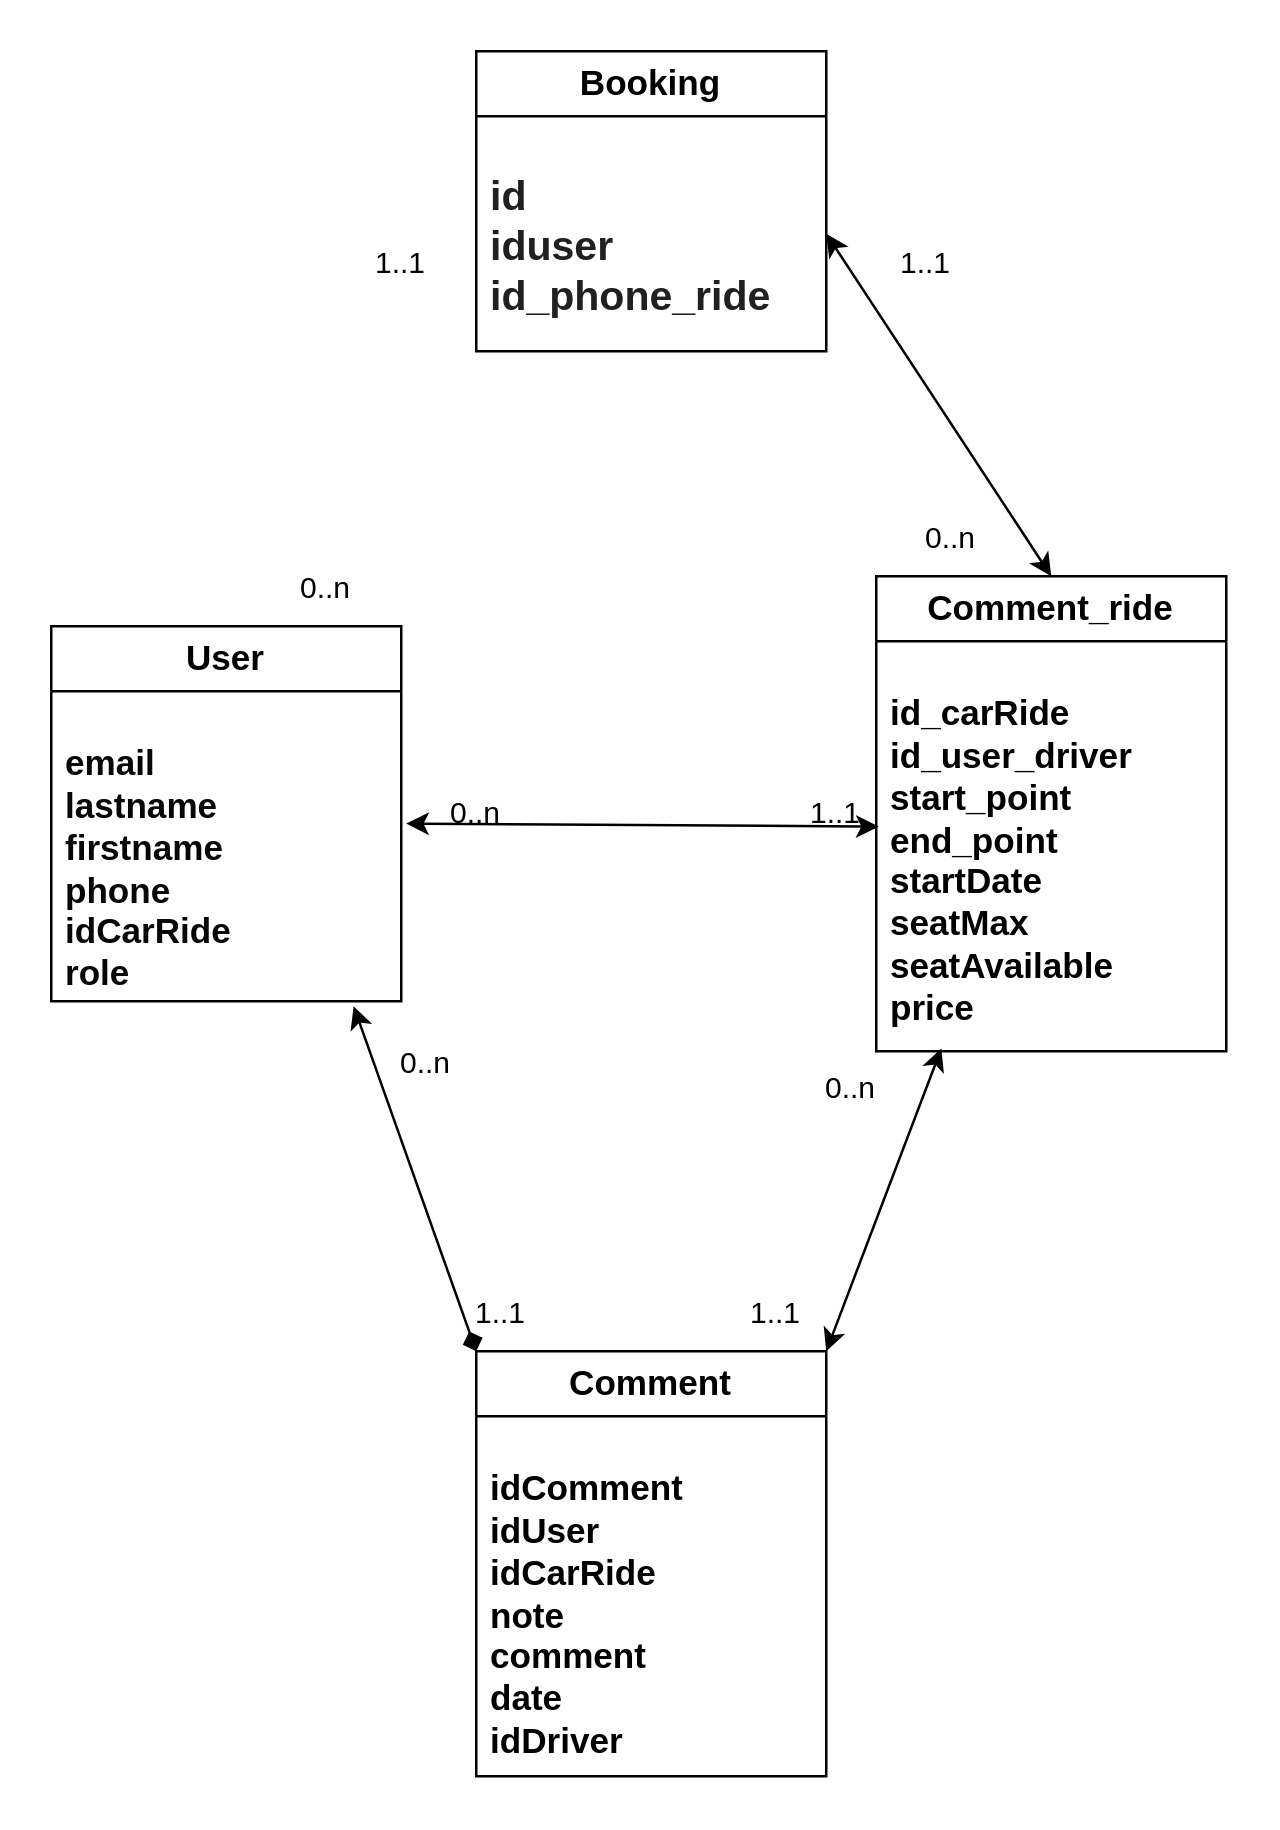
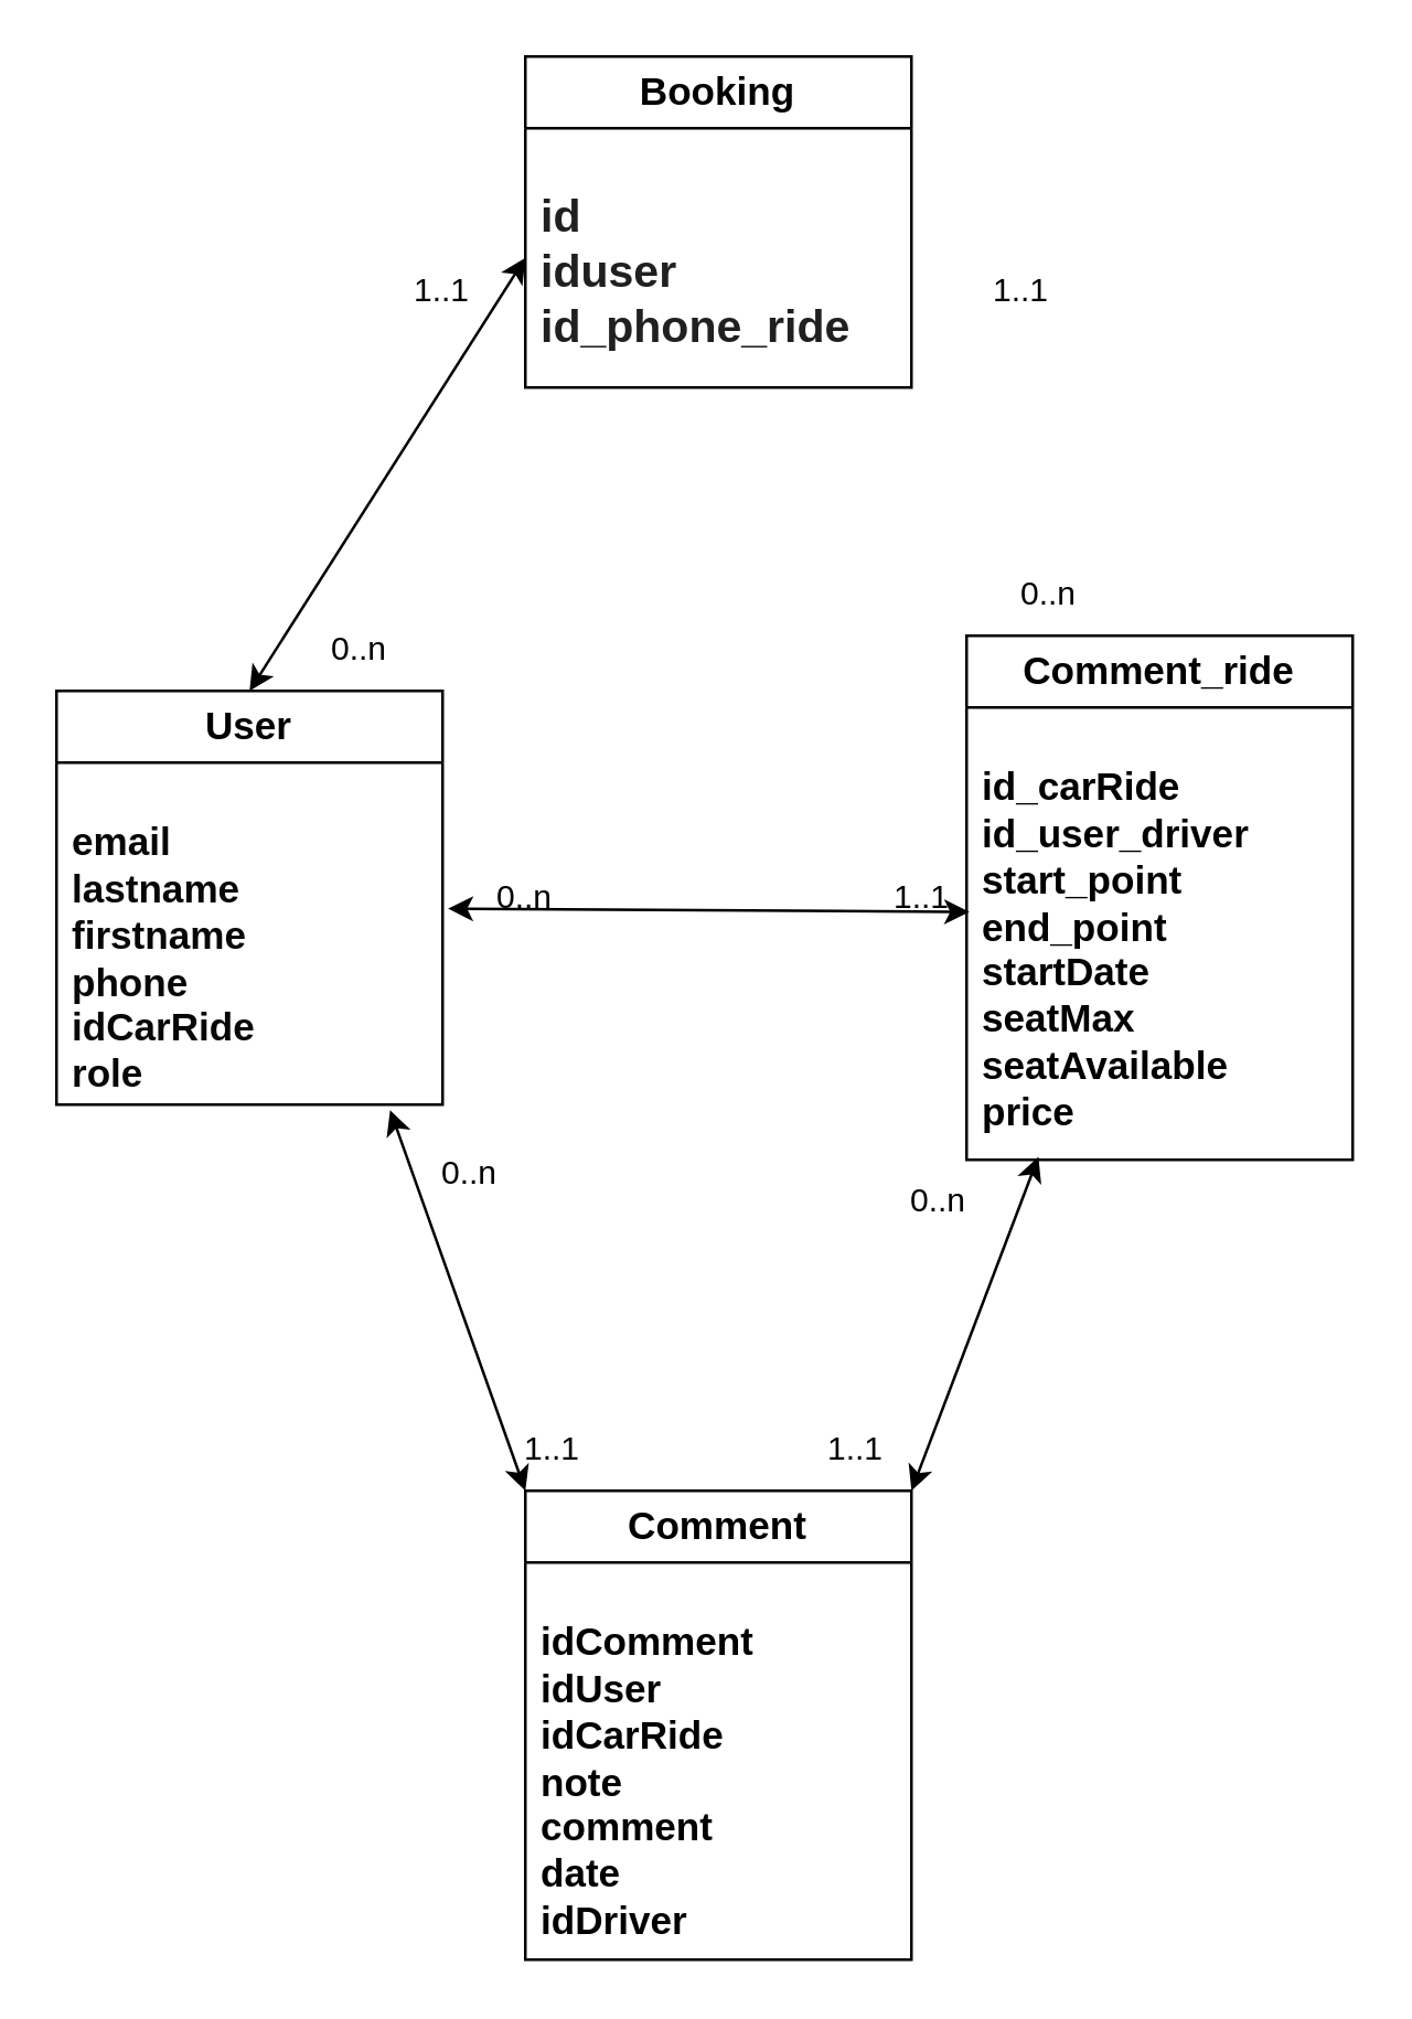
  <mxCell id="0" />
  <mxCell id="1" parent="0" />
  <mxCell id="2" value="&lt;h3&gt;Comment&lt;/h3&gt;" style="swimlane;fontStyle=0;childLayout=stackLayout;horizontal=1;startSize=26;fillColor=none;horizontalStack=0;resizeParent=1;resizeParentMax=0;resizeLast=0;collapsible=1;marginBottom=0;whiteSpace=wrap;html=1;" vertex="1" parent="1"><mxGeometry x="190" y="540" width="140" height="170" as="geometry" /></mxCell>
  <mxCell id="3" value="&lt;div style=&quot;&quot;&gt;&lt;h3 style=&quot;&quot;&gt;&lt;font style=&quot;background-color: rgb(255, 255, 255);&quot; face=&quot;Helvetica&quot;&gt;idComment&lt;br&gt;&lt;/font&gt;&lt;font style=&quot;background-color: rgb(255, 255, 255);&quot; face=&quot;Helvetica&quot;&gt;idUser&lt;br&gt;&lt;/font&gt;&lt;font style=&quot;background-color: rgb(255, 255, 255);&quot; face=&quot;Helvetica&quot;&gt;idCarRide&lt;/font&gt;&lt;br&gt;&lt;font style=&quot;background-color: rgb(255, 255, 255);&quot; face=&quot;Helvetica&quot;&gt;note&lt;/font&gt;&lt;br&gt;&lt;font style=&quot;background-color: rgb(255, 255, 255);&quot; face=&quot;Helvetica&quot;&gt;comment&lt;/font&gt;&lt;br&gt;&lt;font style=&quot;&quot; face=&quot;Helvetica&quot;&gt;&lt;span style=&quot;background-color: rgb(255, 255, 255);&quot;&gt;date&lt;br&gt;&lt;/span&gt;&lt;/font&gt;idDriver&lt;/h3&gt;&lt;/div&gt;" style="text;strokeColor=none;fillColor=none;align=left;verticalAlign=top;spacingLeft=4;spacingRight=4;overflow=hidden;rotatable=0;points=[[0,0.5],[1,0.5]];portConstraint=eastwest;whiteSpace=wrap;html=1;" vertex="1" parent="2"><mxGeometry y="26" width="140" height="144" as="geometry" /></mxCell>
  <mxCell id="4" value="&lt;h3&gt;User&lt;/h3&gt;" style="swimlane;fontStyle=0;childLayout=stackLayout;horizontal=1;startSize=26;fillColor=none;horizontalStack=0;resizeParent=1;resizeParentMax=0;resizeLast=0;collapsible=1;marginBottom=0;whiteSpace=wrap;html=1;" vertex="1" parent="1"><mxGeometry x="20" y="250" width="140" height="150" as="geometry" /></mxCell>
  <mxCell id="5" value="&lt;div style=&quot;&quot;&gt;&lt;h3 style=&quot;&quot;&gt;&lt;font style=&quot;&quot; color=&quot;#070708&quot;&gt;&lt;font style=&quot;&quot; face=&quot;Helvetica&quot;&gt;email&lt;br&gt;&lt;/font&gt;&lt;font style=&quot;&quot; face=&quot;Helvetica&quot;&gt;lastname&lt;br&gt;&lt;/font&gt;&lt;font style=&quot;&quot; face=&quot;Helvetica&quot;&gt;firstname&lt;br&gt;&lt;/font&gt;&lt;font style=&quot;&quot; face=&quot;Helvetica&quot;&gt;phone&lt;br&gt;&lt;/font&gt;&lt;font style=&quot;&quot; face=&quot;Helvetica&quot;&gt;idCarRide&lt;br&gt;&lt;/font&gt;&lt;font style=&quot;&quot; face=&quot;Helvetica&quot;&gt;role&lt;/font&gt;&lt;/font&gt;&lt;/h3&gt;&lt;/div&gt;" style="text;strokeColor=none;fillColor=none;align=left;verticalAlign=top;spacingLeft=4;spacingRight=4;overflow=hidden;rotatable=0;points=[[0,0.5],[1,0.5]];portConstraint=eastwest;whiteSpace=wrap;html=1;" vertex="1" parent="4"><mxGeometry y="26" width="140" height="124" as="geometry" /></mxCell>
  <mxCell id="6" value="&lt;h3&gt;Comment_ride&lt;/h3&gt;" style="swimlane;fontStyle=0;childLayout=stackLayout;horizontal=1;startSize=26;fillColor=none;horizontalStack=0;resizeParent=1;resizeParentMax=0;resizeLast=0;collapsible=1;marginBottom=0;whiteSpace=wrap;html=1;" vertex="1" parent="1"><mxGeometry x="350" y="230" width="140" height="190" as="geometry" /></mxCell>
  <mxCell id="7" value="&lt;div style=&quot;&quot;&gt;&lt;h3 style=&quot;&quot;&gt;&lt;font style=&quot;&quot; face=&quot;Helvetica&quot;&gt;id_carRide&lt;br&gt;&lt;/font&gt;&lt;font style=&quot;&quot; face=&quot;Helvetica&quot;&gt;id_user_driver&lt;br&gt;&lt;/font&gt;&lt;font style=&quot;&quot; face=&quot;Helvetica&quot;&gt;start_point&lt;br&gt;&lt;/font&gt;&lt;font style=&quot;&quot; face=&quot;Helvetica&quot;&gt;end_point&lt;br&gt;&lt;/font&gt;&lt;font style=&quot;&quot; face=&quot;Helvetica&quot;&gt;startDate&lt;br&gt;&lt;/font&gt;&lt;font style=&quot;&quot; face=&quot;Helvetica&quot;&gt;seatMax&lt;br&gt;&lt;/font&gt;seatAvailable&lt;br&gt;price&lt;/h3&gt;&lt;/div&gt;" style="text;strokeColor=none;fillColor=none;align=left;verticalAlign=top;spacingLeft=4;spacingRight=4;overflow=hidden;rotatable=0;points=[[0,0.5],[1,0.5]];portConstraint=eastwest;whiteSpace=wrap;html=1;" vertex="1" parent="6"><mxGeometry y="26" width="140" height="164" as="geometry" /></mxCell>
  <mxCell id="8" value="" style="endArrow=classic;startArrow=classic;html=1;rounded=0;exitX=1.014;exitY=0.427;exitDx=0;exitDy=0;exitPerimeter=0;entryX=0.007;entryY=0.452;entryDx=0;entryDy=0;entryPerimeter=0;" edge="1" parent="1" source="5" target="7"><mxGeometry width="50" height="50" relative="1" as="geometry"><mxPoint x="340" y="460" as="sourcePoint" /><mxPoint x="390" y="410" as="targetPoint" /></mxGeometry></mxCell>
- <mxCell id="9" value="" style="endArrow=diamond;startArrow=classic;html=1;rounded=0;exitX=0.864;exitY=1.016;exitDx=0;exitDy=0;exitPerimeter=0;entryX=0;entryY=0;entryDx=0;entryDy=0;" edge="1" parent="1" source="5" target="2"><mxGeometry width="50" height="50" relative="1" as="geometry"><mxPoint x="182" y="349" as="sourcePoint" /><mxPoint x="361" y="352" as="targetPoint" /></mxGeometry></mxCell>
+ <mxCell id="9" value="" style="endArrow=classic;startArrow=classic;html=1;rounded=0;exitX=0.864;exitY=1.016;exitDx=0;exitDy=0;exitPerimeter=0;entryX=0;entryY=0;entryDx=0;entryDy=0;" edge="1" parent="1" source="5" target="2"><mxGeometry width="50" height="50" relative="1" as="geometry"><mxPoint x="182" y="349" as="sourcePoint" /><mxPoint x="361" y="352" as="targetPoint" /></mxGeometry></mxCell>
  <mxCell id="10" value="" style="endArrow=classic;startArrow=classic;html=1;rounded=0;exitX=1;exitY=0;exitDx=0;exitDy=0;entryX=0.186;entryY=0.993;entryDx=0;entryDy=0;entryPerimeter=0;" edge="1" parent="1" source="2" target="7"><mxGeometry width="50" height="50" relative="1" as="geometry"><mxPoint x="182" y="349" as="sourcePoint" /><mxPoint x="361" y="352" as="targetPoint" /></mxGeometry></mxCell>
  <mxCell id="11" value="1..1" style="text;html=1;strokeColor=none;fillColor=none;align=center;verticalAlign=middle;whiteSpace=wrap;rounded=0;" vertex="1" parent="1"><mxGeometry x="304" y="310" width="60" height="30" as="geometry" /></mxCell>
  <mxCell id="12" value="0..n" style="text;html=1;strokeColor=none;fillColor=none;align=center;verticalAlign=middle;whiteSpace=wrap;rounded=0;" vertex="1" parent="1"><mxGeometry x="160" y="310" width="60" height="30" as="geometry" /></mxCell>
  <mxCell id="13" value="0..n" style="text;html=1;strokeColor=none;fillColor=none;align=center;verticalAlign=middle;whiteSpace=wrap;rounded=0;" vertex="1" parent="1"><mxGeometry x="140" y="410" width="60" height="30" as="geometry" /></mxCell>
  <mxCell id="14" value="1..1" style="text;html=1;strokeColor=none;fillColor=none;align=center;verticalAlign=middle;whiteSpace=wrap;rounded=0;" vertex="1" parent="1"><mxGeometry x="170" y="510" width="60" height="30" as="geometry" /></mxCell>
  <mxCell id="15" value="1..1" style="text;html=1;strokeColor=none;fillColor=none;align=center;verticalAlign=middle;whiteSpace=wrap;rounded=0;" vertex="1" parent="1"><mxGeometry x="280" y="510" width="60" height="30" as="geometry" /></mxCell>
  <mxCell id="16" value="0..n" style="text;html=1;strokeColor=none;fillColor=none;align=center;verticalAlign=middle;whiteSpace=wrap;rounded=0;" vertex="1" parent="1"><mxGeometry x="310" y="420" width="60" height="30" as="geometry" /></mxCell>
  <mxCell id="17" value="&lt;h3&gt;Booking&lt;/h3&gt;" style="swimlane;fontStyle=0;childLayout=stackLayout;horizontal=1;startSize=26;fillColor=none;horizontalStack=0;resizeParent=1;resizeParentMax=0;resizeLast=0;collapsible=1;marginBottom=0;whiteSpace=wrap;html=1;" vertex="1" parent="1"><mxGeometry x="190" y="20" width="140" height="120" as="geometry" /></mxCell>
  <mxCell id="18" value="&lt;div style=&quot;&quot;&gt;&lt;h3 style=&quot;&quot;&gt;&lt;div style=&quot;&quot;&gt;&lt;h3 style=&quot;&quot;&gt;&lt;font style=&quot;background-color: rgb(255, 255, 255);&quot; color=&quot;#202021&quot;&gt;id&lt;br&gt;iduser&lt;br&gt;id_phone_ride&lt;/font&gt;&lt;/h3&gt;&lt;/div&gt;&lt;/h3&gt;&lt;/div&gt;" style="text;strokeColor=none;fillColor=none;align=left;verticalAlign=top;spacingLeft=4;spacingRight=4;overflow=hidden;rotatable=0;points=[[0,0.5],[1,0.5]];portConstraint=eastwest;whiteSpace=wrap;html=1;" vertex="1" parent="17"><mxGeometry y="26" width="140" height="94" as="geometry" /></mxCell>
- <mxCell id="20" value="" style="endArrow=classic;startArrow=classic;html=1;rounded=0;exitX=1;exitY=0.5;exitDx=0;exitDy=0;entryX=0.5;entryY=0;entryDx=0;entryDy=0;" edge="1" parent="1" source="18" target="6"><mxGeometry width="50" height="50" relative="1" as="geometry"><mxPoint x="239.5" y="200" as="sourcePoint" /><mxPoint x="428.5" y="201" as="targetPoint" /></mxGeometry></mxCell>
+ <mxCell id="19" value="" style="endArrow=classic;startArrow=classic;html=1;rounded=0;exitX=0.5;exitY=0;exitDx=0;exitDy=0;entryX=0;entryY=0.5;entryDx=0;entryDy=0;" edge="1" parent="1" source="4" target="18"><mxGeometry width="50" height="50" relative="1" as="geometry"><mxPoint x="31" y="200" as="sourcePoint" /><mxPoint x="220" y="201" as="targetPoint" /></mxGeometry></mxCell>
  <mxCell id="21" value="0..n" style="text;html=1;strokeColor=none;fillColor=none;align=center;verticalAlign=middle;whiteSpace=wrap;rounded=0;" vertex="1" parent="1"><mxGeometry x="100" y="220" width="60" height="30" as="geometry" /></mxCell>
  <mxCell id="22" value="0..n" style="text;html=1;strokeColor=none;fillColor=none;align=center;verticalAlign=middle;whiteSpace=wrap;rounded=0;" vertex="1" parent="1"><mxGeometry x="350" y="200" width="60" height="30" as="geometry" /></mxCell>
  <mxCell id="23" value="1..1" style="text;html=1;strokeColor=none;fillColor=none;align=center;verticalAlign=middle;whiteSpace=wrap;rounded=0;" vertex="1" parent="1"><mxGeometry x="130" y="90" width="60" height="30" as="geometry" /></mxCell>
  <mxCell id="24" value="1..1" style="text;html=1;strokeColor=none;fillColor=none;align=center;verticalAlign=middle;whiteSpace=wrap;rounded=0;" vertex="1" parent="1"><mxGeometry x="340" y="90" width="60" height="30" as="geometry" /></mxCell>
